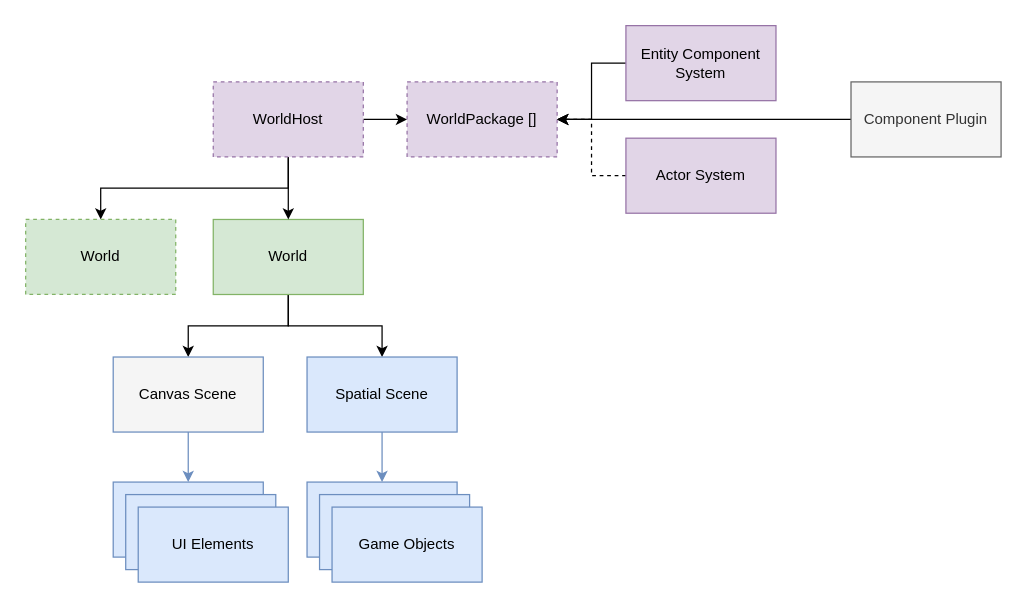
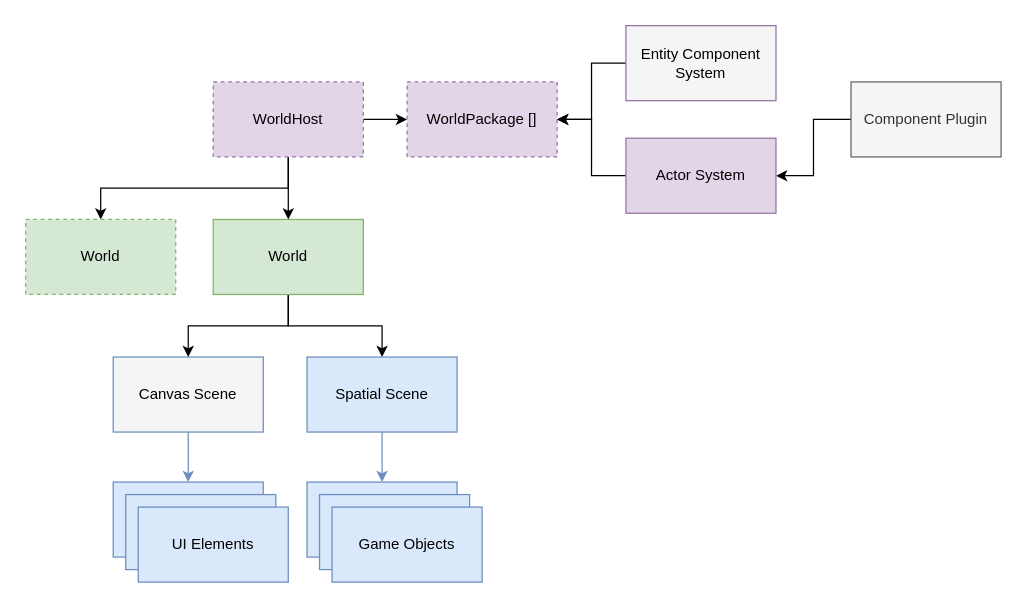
  <mxCell id="0" />
  <mxCell id="1" parent="0" />
- <mxCell id="2" style="edgeStyle=orthogonalEdgeStyle;rounded=0;orthogonalLoop=1;jettySize=auto;html=1;exitX=0;exitY=0.5;exitDx=0;exitDy=0;" edge="1" parent="1" source="3" target="13"><mxGeometry relative="1" as="geometry" /></mxCell>
+ <mxCell id="2" style="edgeStyle=orthogonalEdgeStyle;rounded=0;orthogonalLoop=1;jettySize=auto;html=1;exitX=0;exitY=0.5;exitDx=0;exitDy=0;entryX=1;entryY=0.5;entryDx=0;entryDy=0;" edge="1" parent="1" source="3" target="23"><mxGeometry relative="1" as="geometry" /></mxCell>
  <mxCell id="3" value="Component Plugin" style="rounded=0;whiteSpace=wrap;html=1;fillColor=#f5f5f5;strokeColor=#666666;fontColor=#333333;" vertex="1" parent="1"><mxGeometry x="680" y="65" width="120" height="60" as="geometry" /></mxCell>
  <mxCell id="4" style="edgeStyle=orthogonalEdgeStyle;rounded=0;orthogonalLoop=1;jettySize=auto;html=1;exitX=0.5;exitY=1;exitDx=0;exitDy=0;entryX=0.5;entryY=0;entryDx=0;entryDy=0;" edge="1" parent="1" source="6" target="8"><mxGeometry relative="1" as="geometry" /></mxCell>
  <mxCell id="5" style="edgeStyle=orthogonalEdgeStyle;rounded=0;orthogonalLoop=1;jettySize=auto;html=1;exitX=0.5;exitY=1;exitDx=0;exitDy=0;" edge="1" parent="1" source="6" target="15"><mxGeometry relative="1" as="geometry" /></mxCell>
  <mxCell id="6" value="World" style="rounded=0;whiteSpace=wrap;html=1;fillColor=#d5e8d4;strokeColor=#82b366;" vertex="1" parent="1"><mxGeometry x="170" y="175" width="120" height="60" as="geometry" /></mxCell>
  <mxCell id="7" style="edgeStyle=orthogonalEdgeStyle;rounded=0;orthogonalLoop=1;jettySize=auto;html=1;exitX=0.5;exitY=1;exitDx=0;exitDy=0;entryX=0.5;entryY=0;entryDx=0;entryDy=0;fillColor=#dae8fc;strokeColor=#6c8ebf;" edge="1" parent="1" source="8" target="19"><mxGeometry relative="1" as="geometry" /></mxCell>
  <mxCell id="8" value="Canvas Scene" style="rounded=0;whiteSpace=wrap;html=1;fillColor=#f5f5f5;strokeColor=#6c8ebf;" vertex="1" parent="1"><mxGeometry x="90" y="285" width="120" height="60" as="geometry" /></mxCell>
  <mxCell id="9" style="edgeStyle=orthogonalEdgeStyle;rounded=0;orthogonalLoop=1;jettySize=auto;html=1;exitX=0.5;exitY=1;exitDx=0;exitDy=0;entryX=0.5;entryY=0;entryDx=0;entryDy=0;" edge="1" parent="1" source="12" target="6"><mxGeometry relative="1" as="geometry" /></mxCell>
  <mxCell id="10" style="edgeStyle=orthogonalEdgeStyle;rounded=0;orthogonalLoop=1;jettySize=auto;html=1;exitX=1;exitY=0.5;exitDx=0;exitDy=0;entryX=0;entryY=0.5;entryDx=0;entryDy=0;" edge="1" parent="1" source="12" target="13"><mxGeometry relative="1" as="geometry" /></mxCell>
  <mxCell id="11" style="edgeStyle=orthogonalEdgeStyle;rounded=0;orthogonalLoop=1;jettySize=auto;html=1;exitX=0.5;exitY=1;exitDx=0;exitDy=0;entryX=0.5;entryY=0;entryDx=0;entryDy=0;" edge="1" parent="1" source="12" target="26"><mxGeometry relative="1" as="geometry" /></mxCell>
  <mxCell id="12" value="WorldHost" style="rounded=0;whiteSpace=wrap;html=1;fillColor=#e1d5e7;strokeColor=#9673a6;dashed=1;" vertex="1" parent="1"><mxGeometry x="170" y="65" width="120" height="60" as="geometry" /></mxCell>
  <mxCell id="13" value="WorldPackage []" style="rounded=0;whiteSpace=wrap;html=1;fillColor=#e1d5e7;strokeColor=#9673a6;dashed=1;" vertex="1" parent="1"><mxGeometry x="325" y="65" width="120" height="60" as="geometry" /></mxCell>
  <mxCell id="14" style="edgeStyle=orthogonalEdgeStyle;rounded=0;orthogonalLoop=1;jettySize=auto;html=1;exitX=0.5;exitY=1;exitDx=0;exitDy=0;entryX=0.5;entryY=0;entryDx=0;entryDy=0;fillColor=#dae8fc;strokeColor=#6c8ebf;" edge="1" parent="1" source="15" target="16"><mxGeometry relative="1" as="geometry" /></mxCell>
  <mxCell id="15" value="Spatial Scene" style="rounded=0;whiteSpace=wrap;html=1;fillColor=#dae8fc;strokeColor=#6c8ebf;" vertex="1" parent="1"><mxGeometry x="245" y="285" width="120" height="60" as="geometry" /></mxCell>
  <mxCell id="16" value="Spatial Scene" style="rounded=0;whiteSpace=wrap;html=1;fillColor=#dae8fc;strokeColor=#6c8ebf;" vertex="1" parent="1"><mxGeometry x="245" y="385" width="120" height="60" as="geometry" /></mxCell>
  <mxCell id="17" value="Spatial Scene" style="rounded=0;whiteSpace=wrap;html=1;fillColor=#dae8fc;strokeColor=#6c8ebf;" vertex="1" parent="1"><mxGeometry x="255" y="395" width="120" height="60" as="geometry" /></mxCell>
  <mxCell id="18" value="Game Objects" style="rounded=0;whiteSpace=wrap;html=1;fillColor=#dae8fc;strokeColor=#6c8ebf;" vertex="1" parent="1"><mxGeometry x="265" y="405" width="120" height="60" as="geometry" /></mxCell>
  <mxCell id="19" value="Game Objects" style="rounded=0;whiteSpace=wrap;html=1;fillColor=#dae8fc;strokeColor=#6c8ebf;" vertex="1" parent="1"><mxGeometry x="90" y="385" width="120" height="60" as="geometry" /></mxCell>
  <mxCell id="20" value="Game Objects" style="rounded=0;whiteSpace=wrap;html=1;fillColor=#dae8fc;strokeColor=#6c8ebf;" vertex="1" parent="1"><mxGeometry x="100" y="395" width="120" height="60" as="geometry" /></mxCell>
  <mxCell id="21" value="UI Elements" style="rounded=0;whiteSpace=wrap;html=1;fillColor=#dae8fc;strokeColor=#6c8ebf;" vertex="1" parent="1"><mxGeometry x="110" y="405" width="120" height="60" as="geometry" /></mxCell>
- <mxCell id="22" style="edgeStyle=orthogonalEdgeStyle;rounded=0;orthogonalLoop=1;jettySize=auto;html=1;exitX=0;exitY=0.5;exitDx=0;exitDy=0;entryX=1;entryY=0.5;entryDx=0;entryDy=0;dashed=1;" edge="1" parent="1" source="23" target="13"><mxGeometry relative="1" as="geometry" /></mxCell>
+ <mxCell id="22" style="edgeStyle=orthogonalEdgeStyle;rounded=0;orthogonalLoop=1;jettySize=auto;html=1;exitX=0;exitY=0.5;exitDx=0;exitDy=0;entryX=1;entryY=0.5;entryDx=0;entryDy=0;" edge="1" parent="1" source="23" target="13"><mxGeometry relative="1" as="geometry" /></mxCell>
  <mxCell id="23" value="Actor System" style="rounded=0;whiteSpace=wrap;html=1;fillColor=#e1d5e7;strokeColor=#9673a6;" vertex="1" parent="1"><mxGeometry x="500" y="110" width="120" height="60" as="geometry" /></mxCell>
  <mxCell id="24" style="edgeStyle=orthogonalEdgeStyle;rounded=0;orthogonalLoop=1;jettySize=auto;html=1;exitX=0;exitY=0.5;exitDx=0;exitDy=0;entryX=1;entryY=0.5;entryDx=0;entryDy=0;" edge="1" parent="1" source="25" target="13"><mxGeometry relative="1" as="geometry" /></mxCell>
- <mxCell id="25" value="Entity Component System" style="rounded=0;whiteSpace=wrap;html=1;fillColor=#e1d5e7;strokeColor=#9673a6;" vertex="1" parent="1"><mxGeometry x="500" y="20" width="120" height="60" as="geometry" /></mxCell>
+ <mxCell id="25" value="Entity Component System" style="rounded=0;whiteSpace=wrap;html=1;fillColor=#f5f5f5;strokeColor=#9673a6;" vertex="1" parent="1"><mxGeometry x="500" y="20" width="120" height="60" as="geometry" /></mxCell>
  <mxCell id="26" value="World" style="rounded=0;whiteSpace=wrap;html=1;dashed=1;fillColor=#d5e8d4;strokeColor=#82b366;" vertex="1" parent="1"><mxGeometry x="20" y="175" width="120" height="60" as="geometry" /></mxCell>
